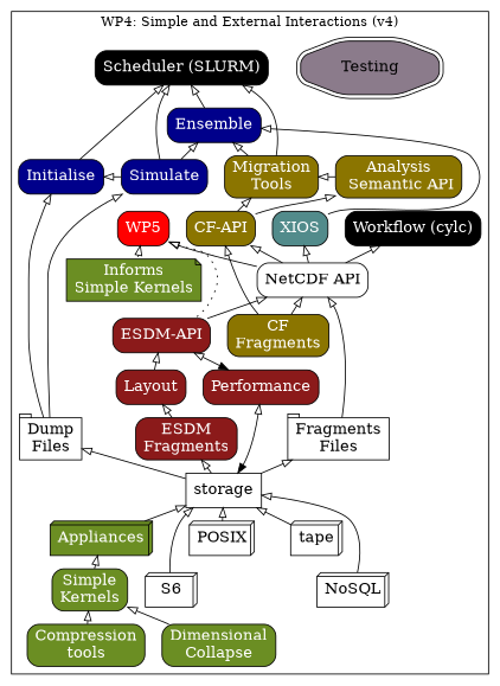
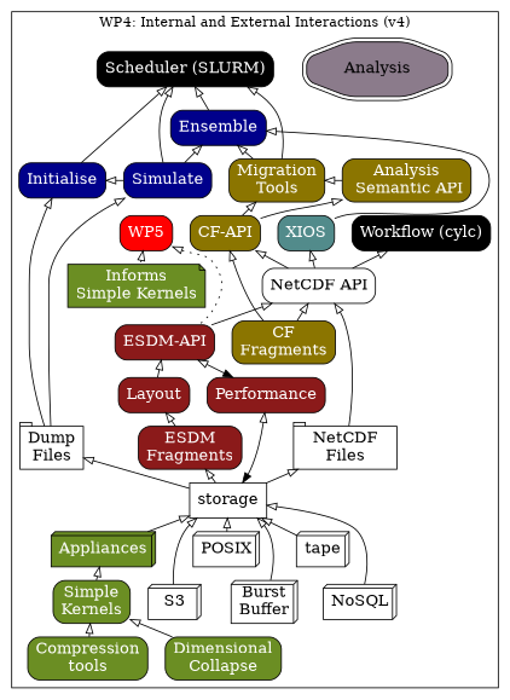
  digraph {
    ranksep=0.2
    node [fillcolor=white fontcolor=white fontsize=16 shape=rectangle style="filled,rounded"]
    edge [arrowtail=empty dir=back]
    Performance [fillcolor=firebrick4]
    Layout [fillcolor=firebrick4]
    n3 [fillcolor=blue4 label=Initialise]
    n4 [fillcolor=blue4 label=Simulate]
    n5 [fillcolor=gold4 label="Migration\nTools"]
    n6 [fillcolor=gold4 label="Analysis\n Semantic API"]
    n7 [fillcolor=firebrick4 label="ESDM\nFragments"]
-   n8 [fontcolor=black label="Fragments\nFiles" shape=tab]
+   n8 [fontcolor=black label="NetCDF\nFiles" shape=tab]
    n9 [fontcolor=black label="Dump\nFiles" shape=tab]
-   Testing [fillcolor=thistle4 fontcolor=black shape=doubleoctagon]
+   Testing [fillcolor=thistle4 fontcolor=black shape=doubleoctagon label=Analysis]
    n11 [fillcolor=firebrick4 label="ESDM-API"]
    storage [fontcolor=black style=normal]
    n13 [fillcolor=gold4 label="CF\nFragments"]
    n14 [fillcolor=gold4 label="CF-API"]
    n15 [fontcolor=black label="NetCDF API"]
    XIOS [fillcolor=darkslategray4]
    n17 [fillcolor=black label="Workflow (cylc)"]
    n18 [fillcolor=black label="Scheduler (SLURM)"]
    n19 [fillcolor=blue4 label=Ensemble]
    WP5 [fillcolor=red]
    n21 [fillcolor=olivedrab label="Informs\nSimple Kernels" shape=note]
    Appliances [fillcolor=olivedrab shape=box3d]
    n23 [fillcolor=olivedrab label="Simple\nKernels"]
-   n24 [fontcolor=black label=S6 shape=box3d]
+   n24 [fontcolor=black label=S3 shape=box3d]
    n25 [fillcolor=olivedrab label="Compression\ntools"]
    n26 [fillcolor=olivedrab label="Dimensional\nCollapse"]
    POSIX [fontcolor=black shape=box3d]
    tape [fontcolor=black shape=box3d]
+   "Burst\nBuffer" [fontcolor=black shape=box3d]
    NoSQL [fontcolor=black shape=box3d]
    subgraph cluster_1 {
-     label="WP4: Simple and External Interactions (v4)"
+     label="WP4: Internal and External Interactions (v4)"
      Testing
      n11
      storage
      n13
      n14
      n15
      XIOS
      n17
      n18
      n19
      WP5
      n21
      Appliances
      n23
      n24
      n25
      n26
      POSIX
      tape
+     "Burst\nBuffer"
      NoSQL
      subgraph sub_2 {
        label="WP4: Internal and External Interactions (v4)"
        rank=same
        Performance
        Layout
      }
      subgraph sub_3 {
        label="WP4: Internal and External Interactions (v4)"
        rank=same
        n3
        n4
      }
      subgraph sub_4 {
        label="WP4: Internal and External Interactions (v4)"
        rank=same
        n5
        n6
      }
      subgraph sub_5 {
        label="WP4: Internal and External Interactions (v4)"
        rank=same
        n7
        n8
        n9
      }
    }
    Performance -> storage [dir=both]
    Layout -> n7
    n3 -> n4
    n3 -> n9
    n4 -> n9
    n5 -> n6
    n5 -> n14
    n6 -> n14
    n6 -> XIOS [style=invis]
    n7 -> storage
    n8 -> storage
    n9 -> storage
    n11 -> Performance [dir=both]
    n11 -> Layout
    storage -> Appliances
    storage -> n24
    storage -> POSIX
    storage -> tape
+   storage -> "Burst\nBuffer"
    storage -> NoSQL
    n14 -> n13
    n14 -> n15
    n15 -> n8
    n15 -> n11
    n15 -> n13
    XIOS -> n15
    n17 -> n15
    n18 -> n3
    n18 -> n4
    n18 -> n5
    n18 -> n19
    n19 -> n4
    n19 -> n5
    n19 -> XIOS
    WP5 -> n11 [style=dotted]
-   WP5 -> n15
    WP5 -> n21 [style=dotted]
    Appliances -> n23
    Appliances -> n24 [style=invis]
    n23 -> n25
    n23 -> n26
+   POSIX -> "Burst\nBuffer" [style=invis]
    tape -> NoSQL [style=invis]
  }
